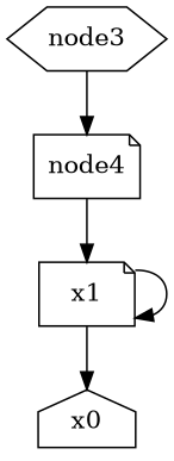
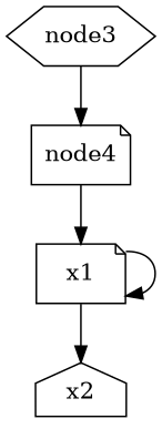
  digraph {
    node [shape=note]
    n1 [label=x1]
-   n2 [label=x0 shape=house]
+   n2 [label=x2 shape=house]
    node3 [shape=hexagon]
    node4
    n1 -> n1
    n1 -> n2
    node3 -> node4
    node4 -> n1
  }
